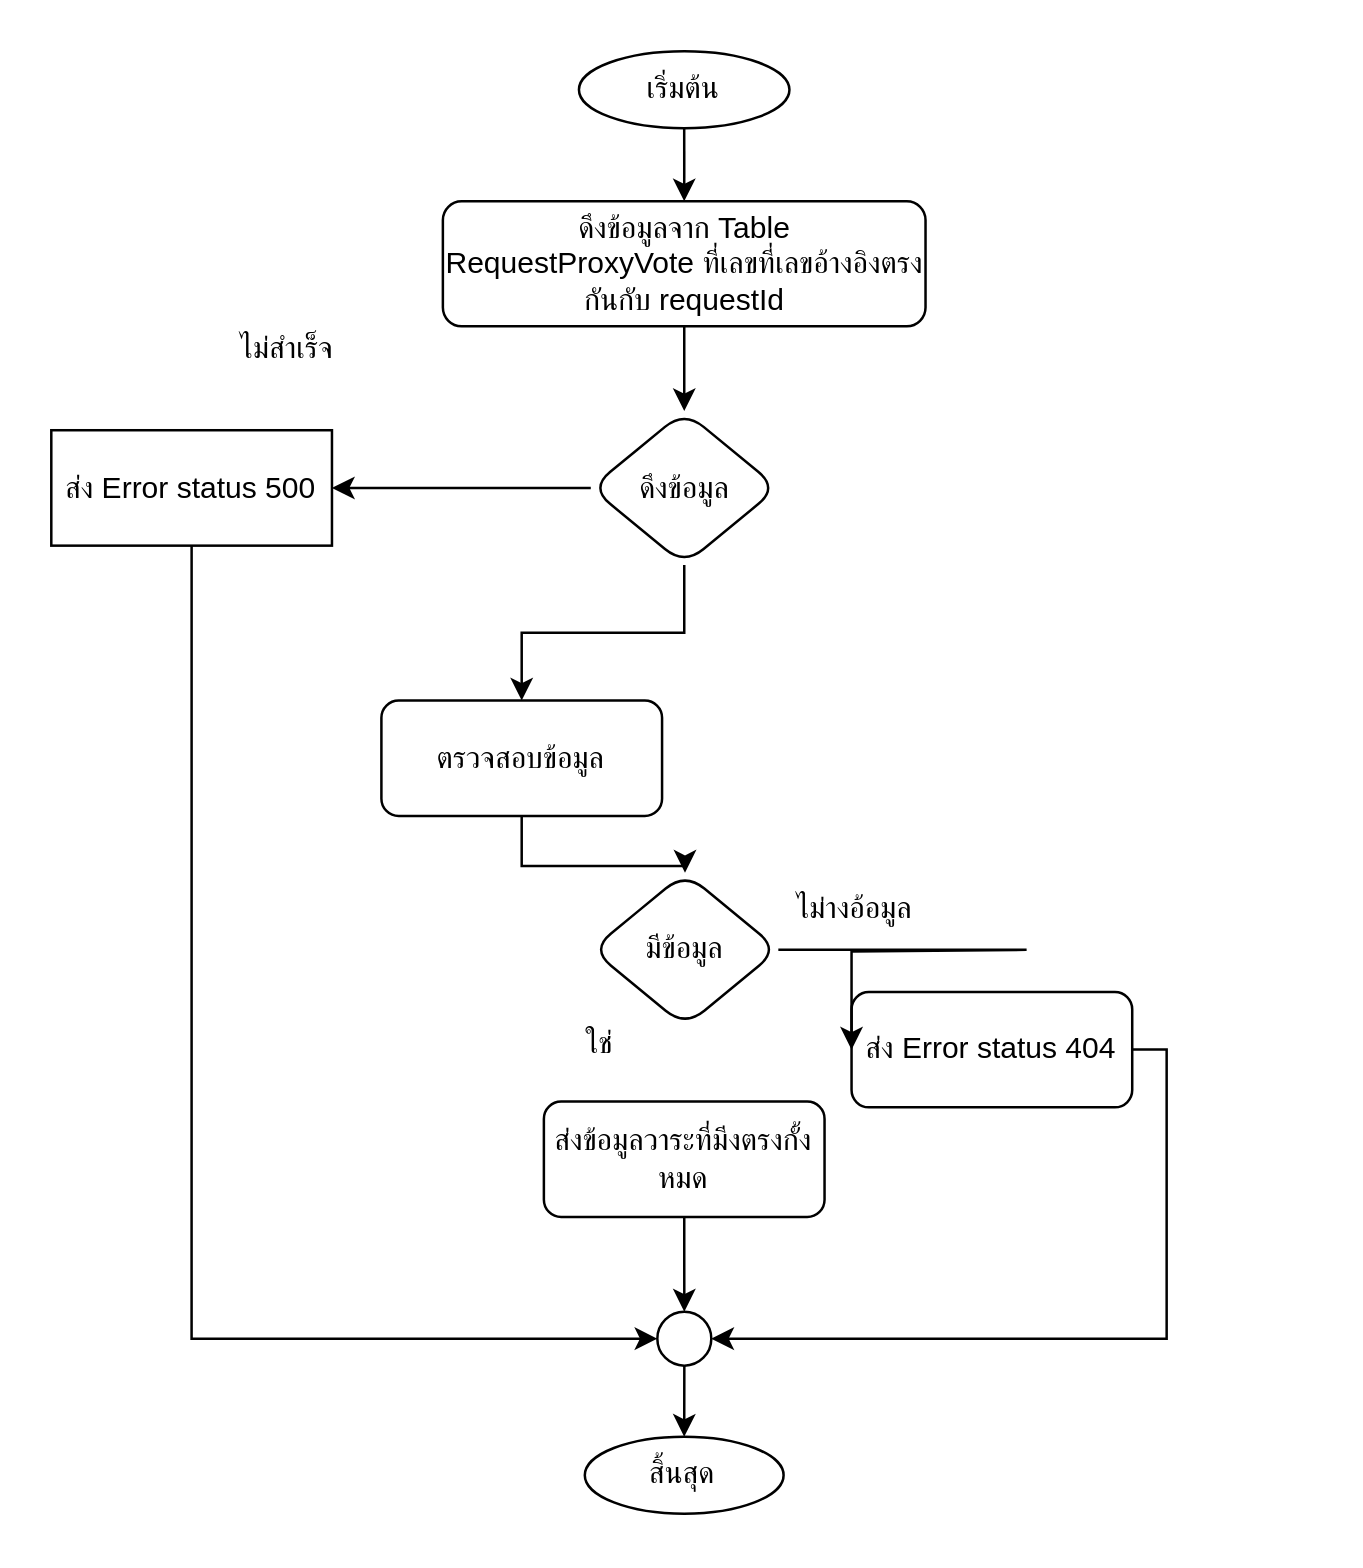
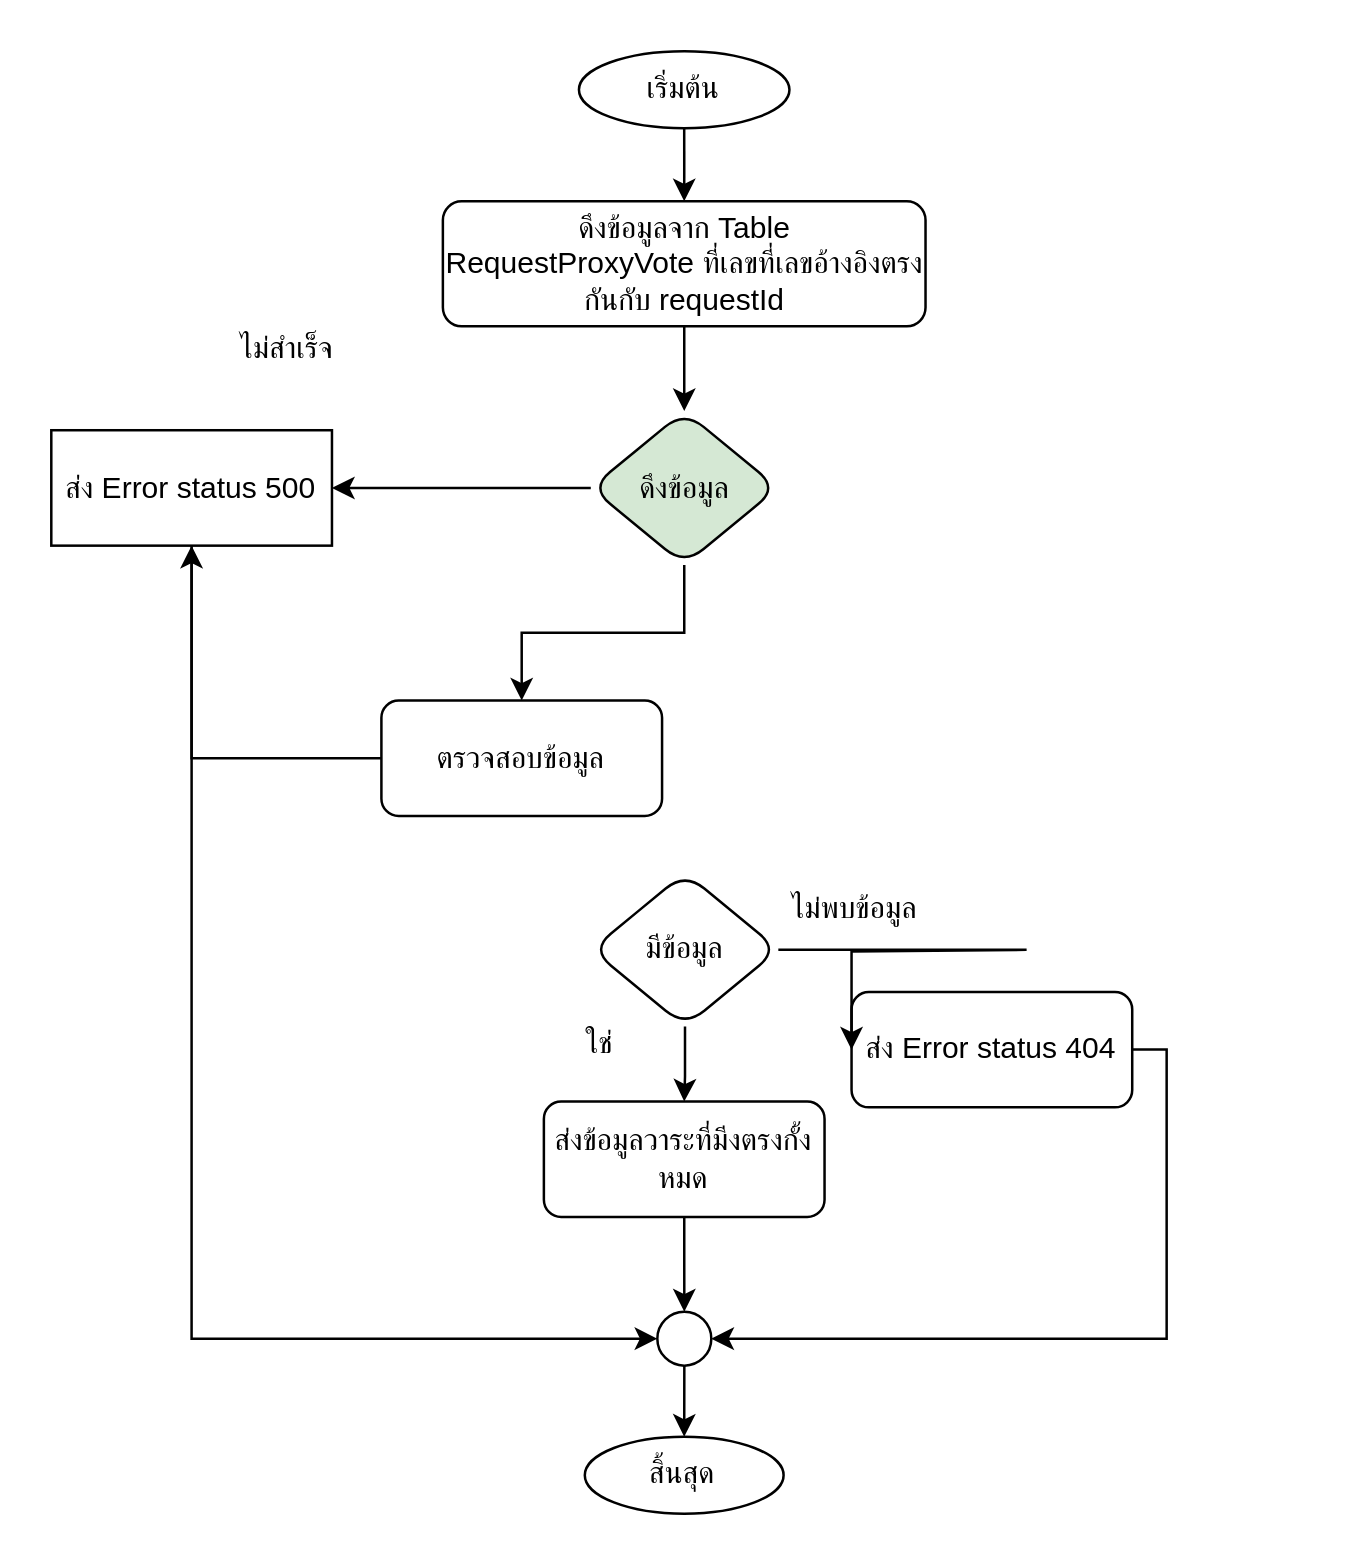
  <mxCell id="0" />
  <mxCell id="1" parent="0" />
  <mxCell id="2" value="" style="group" vertex="1" connectable="0" parent="1"><mxGeometry x="20" y="20" width="502.227" height="584.767" as="geometry" /></mxCell>
  <mxCell id="3" value="ส่ง Error status 500" style="whiteSpace=wrap;html=1;rounded=0;" vertex="1" parent="2"><mxGeometry y="151.54" width="112.227" height="46.154" as="geometry" /></mxCell>
  <mxCell id="4" value="มีข้อมูล" style="rhombus;whiteSpace=wrap;html=1;rounded=1;" vertex="1" parent="2"><mxGeometry x="215.998" y="328.455" width="74.818" height="61.538" as="geometry" /></mxCell>
  <mxCell id="5" value="ส่ง Error status 404" style="whiteSpace=wrap;html=1;rounded=1;" vertex="1" parent="2"><mxGeometry x="320" y="376.147" width="112.227" height="46.154" as="geometry" /></mxCell>
  <mxCell id="6" value="" style="edgeStyle=orthogonalEdgeStyle;rounded=0;orthogonalLoop=1;jettySize=auto;html=1;endArrow=classic;endFill=1;entryX=0;entryY=0.5;entryDx=0;entryDy=0;" edge="1" parent="2" source="4" target="5"><mxGeometry relative="1" as="geometry"><Array as="points"><mxPoint x="389.998" y="358.998" /><mxPoint x="399.998" y="359.998" /></Array></mxGeometry></mxCell>
- <mxCell id="7" value="ไม่างอ้อมูล" style="text;html=1;align=center;verticalAlign=middle;resizable=0;points=[];autosize=1;strokeColor=none;fillColor=none;" vertex="1" parent="2"><mxGeometry x="280.521" y="328.454" width="80" height="30" as="geometry" /></mxCell>
+ <mxCell id="7" value="ไม่พบข้อมูล" style="text;html=1;align=center;verticalAlign=middle;resizable=0;points=[];autosize=1;strokeColor=none;fillColor=none;" vertex="1" parent="2"><mxGeometry x="280.521" y="328.454" width="80" height="30" as="geometry" /></mxCell>
  <mxCell id="8" value="ใช่" style="text;html=1;align=center;verticalAlign=middle;resizable=0;points=[];autosize=1;strokeColor=none;fillColor=none;" vertex="1" parent="2"><mxGeometry x="198.998" y="382.304" width="40" height="30" as="geometry" /></mxCell>
  <mxCell id="9" value="ส่งข้อมูลวาระที่มีงตรงกั้งหมด" style="whiteSpace=wrap;html=1;rounded=1;" vertex="1" parent="2"><mxGeometry x="196.972" y="419.997" width="112.227" height="46.154" as="geometry" /></mxCell>
+ <mxCell id="10" value="" style="edgeStyle=orthogonalEdgeStyle;rounded=0;orthogonalLoop=1;jettySize=auto;html=1;endArrow=classic;endFill=1;entryX=0.5;entryY=0;entryDx=0;entryDy=0;" edge="1" parent="2" source="4" target="9"><mxGeometry relative="1" as="geometry"><mxPoint x="-103.018" y="832.305" as="targetPoint" /></mxGeometry></mxCell>
  <mxCell id="11" style="edgeStyle=orthogonalEdgeStyle;rounded=0;orthogonalLoop=1;jettySize=auto;html=1;entryX=0;entryY=0.5;entryDx=0;entryDy=0;endArrow=classic;endFill=1;exitX=0.5;exitY=1;exitDx=0;exitDy=0;" edge="1" parent="2" source="3" target="25"><mxGeometry relative="1" as="geometry" /></mxCell>
  <mxCell id="12" style="edgeStyle=orthogonalEdgeStyle;rounded=0;orthogonalLoop=1;jettySize=auto;html=1;endArrow=classic;endFill=1;" edge="1" parent="2" source="9" target="25"><mxGeometry relative="1" as="geometry"><Array as="points" /></mxGeometry></mxCell>
  <mxCell id="13" value="เริ่มต้น" style="ellipse;whiteSpace=wrap;html=1;rounded=1;glass=0;strokeWidth=1;shadow=0;" vertex="1" parent="2"><mxGeometry x="210.997" width="84.17" height="30.769" as="geometry" /></mxCell>
  <mxCell id="14" value="ดึงข้อมูลจาก Table&lt;br&gt;RequestProxyVote ที่เลขที่เลขอ้างอิงตรงกันกับ requestId" style="rounded=1;whiteSpace=wrap;html=1;" vertex="1" parent="2"><mxGeometry x="156.58" y="60" width="193" height="50" as="geometry" /></mxCell>
  <mxCell id="15" style="edgeStyle=orthogonalEdgeStyle;rounded=0;orthogonalLoop=1;jettySize=auto;html=1;entryX=0.5;entryY=0;entryDx=0;entryDy=0;" edge="1" parent="2" source="13" target="14"><mxGeometry relative="1" as="geometry" /></mxCell>
  <mxCell id="16" value="" style="edgeStyle=orthogonalEdgeStyle;rounded=0;orthogonalLoop=1;jettySize=auto;html=1;endArrow=classic;endFill=1;" edge="1" parent="2" source="14" target="20"><mxGeometry relative="1" as="geometry" /></mxCell>
  <mxCell id="17" value="ตรวจสอบข้อมูล" style="whiteSpace=wrap;html=1;rounded=1;" vertex="1" parent="2"><mxGeometry x="131.998" y="259.617" width="112.227" height="46.154" as="geometry" /></mxCell>
- <mxCell id="18" value="" style="edgeStyle=orthogonalEdgeStyle;rounded=0;orthogonalLoop=1;jettySize=auto;html=1;endArrow=classic;endFill=1;" edge="1" parent="2" source="17" target="4"><mxGeometry relative="1" as="geometry" /></mxCell>
+ <mxCell id="18" value="" style="edgeStyle=orthogonalEdgeStyle;rounded=0;orthogonalLoop=1;jettySize=auto;html=1;endArrow=classic;endFill=1;" edge="1" parent="2" source="17" target="3"><mxGeometry relative="1" as="geometry" /></mxCell>
  <mxCell id="19" value="" style="edgeStyle=orthogonalEdgeStyle;rounded=0;orthogonalLoop=1;jettySize=auto;html=1;endArrow=classic;endFill=1;" edge="1" parent="2" source="20" target="17"><mxGeometry relative="1" as="geometry" /></mxCell>
- <mxCell id="20" value="ดึงข้อมูล" style="rhombus;whiteSpace=wrap;html=1;rounded=1;" vertex="1" parent="2"><mxGeometry x="215.703" y="143.848" width="74.818" height="61.538" as="geometry" /></mxCell>
+ <mxCell id="20" value="ดึงข้อมูล" style="rhombus;whiteSpace=wrap;html=1;rounded=1;fillColor=#d5e8d4;" vertex="1" parent="2"><mxGeometry x="215.703" y="143.848" width="74.818" height="61.538" as="geometry" /></mxCell>
  <mxCell id="21" value="ไม่สำเร็จ" style="text;html=1;align=center;verticalAlign=middle;resizable=0;points=[];autosize=1;strokeColor=none;fillColor=none;" vertex="1" parent="2"><mxGeometry x="59.001" y="103.852" width="70" height="30" as="geometry" /></mxCell>
  <mxCell id="22" value="" style="group" vertex="1" connectable="0" parent="2"><mxGeometry x="213.334" y="503.994" width="79.494" height="80.773" as="geometry" /></mxCell>
  <mxCell id="23" value="สิ้นสุด" style="ellipse;whiteSpace=wrap;html=1;rounded=1;glass=0;strokeWidth=1;shadow=0;" vertex="1" parent="22"><mxGeometry y="50.004" width="79.494" height="30.769" as="geometry" /></mxCell>
  <mxCell id="24" value="" style="edgeStyle=orthogonalEdgeStyle;rounded=0;orthogonalLoop=1;jettySize=auto;html=1;endArrow=classic;endFill=1;" edge="1" parent="22" source="25" target="23"><mxGeometry relative="1" as="geometry" /></mxCell>
  <mxCell id="25" value="" style="ellipse;whiteSpace=wrap;html=1;aspect=fixed;" vertex="1" parent="22"><mxGeometry x="29.001" width="21.582" height="21.582" as="geometry" /></mxCell>
  <mxCell id="26" style="edgeStyle=orthogonalEdgeStyle;rounded=0;orthogonalLoop=1;jettySize=auto;html=1;entryX=1;entryY=0.5;entryDx=0;entryDy=0;endArrow=classic;endFill=1;" edge="1" parent="2" source="20" target="3"><mxGeometry relative="1" as="geometry" /></mxCell>
  <mxCell id="27" style="edgeStyle=orthogonalEdgeStyle;rounded=0;orthogonalLoop=1;jettySize=auto;html=1;entryX=1;entryY=0.5;entryDx=0;entryDy=0;endArrow=classic;endFill=1;" edge="1" parent="2" source="5" target="25"><mxGeometry relative="1" as="geometry"><Array as="points"><mxPoint x="445.998" y="514.998" /></Array></mxGeometry></mxCell>
